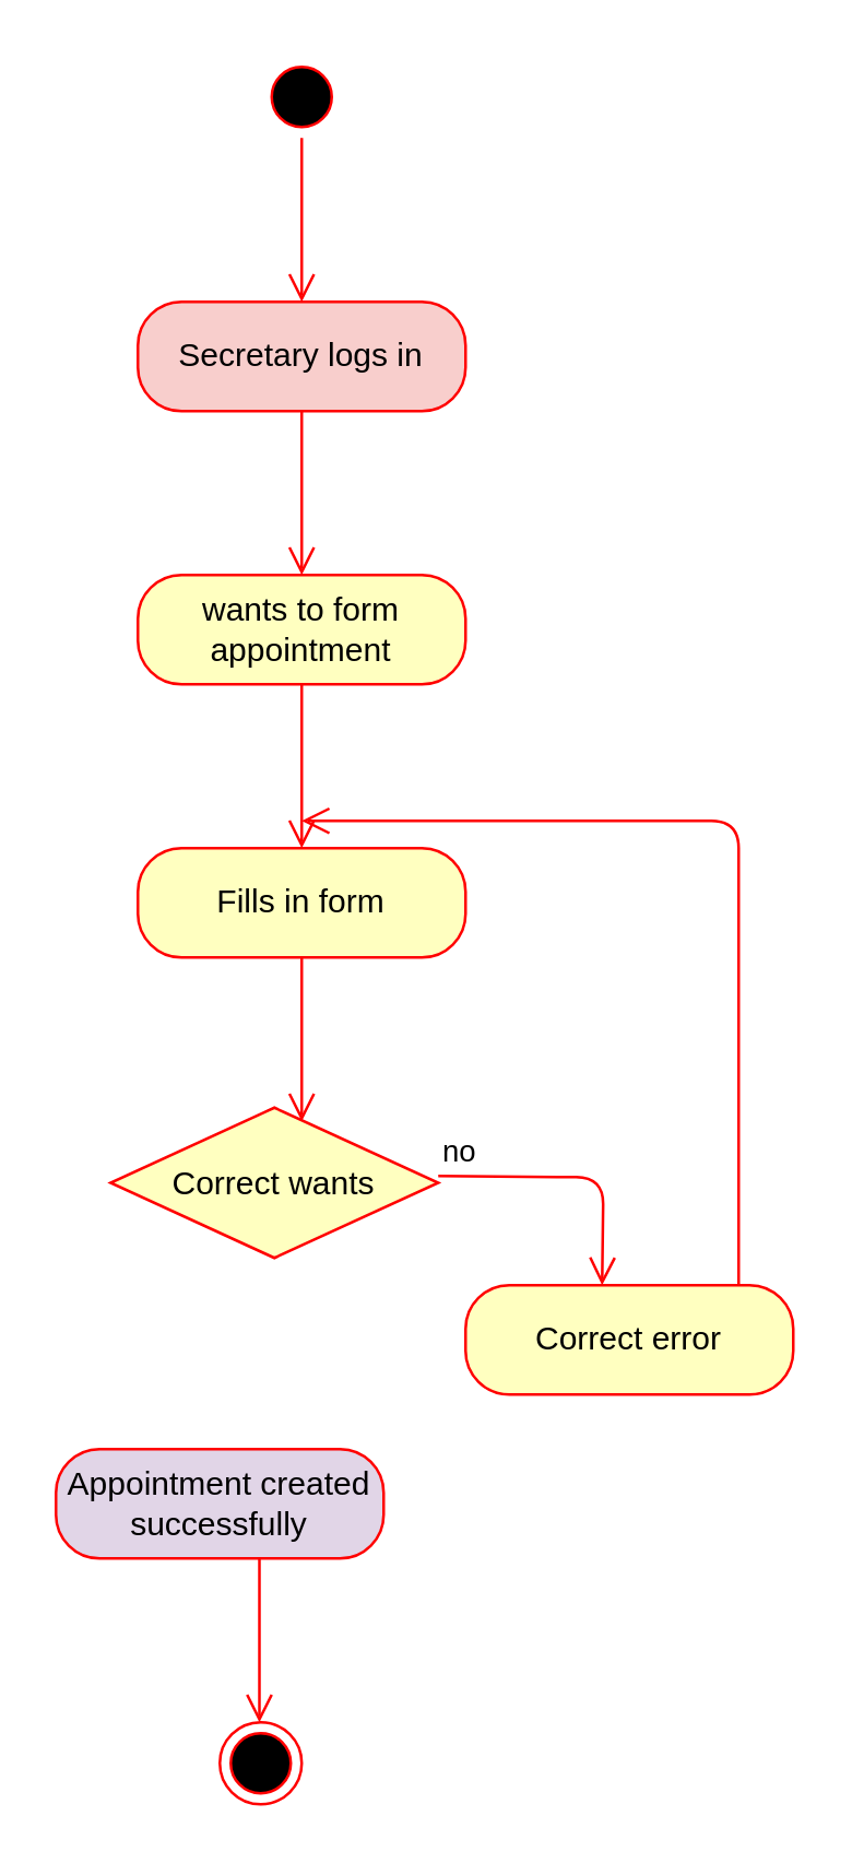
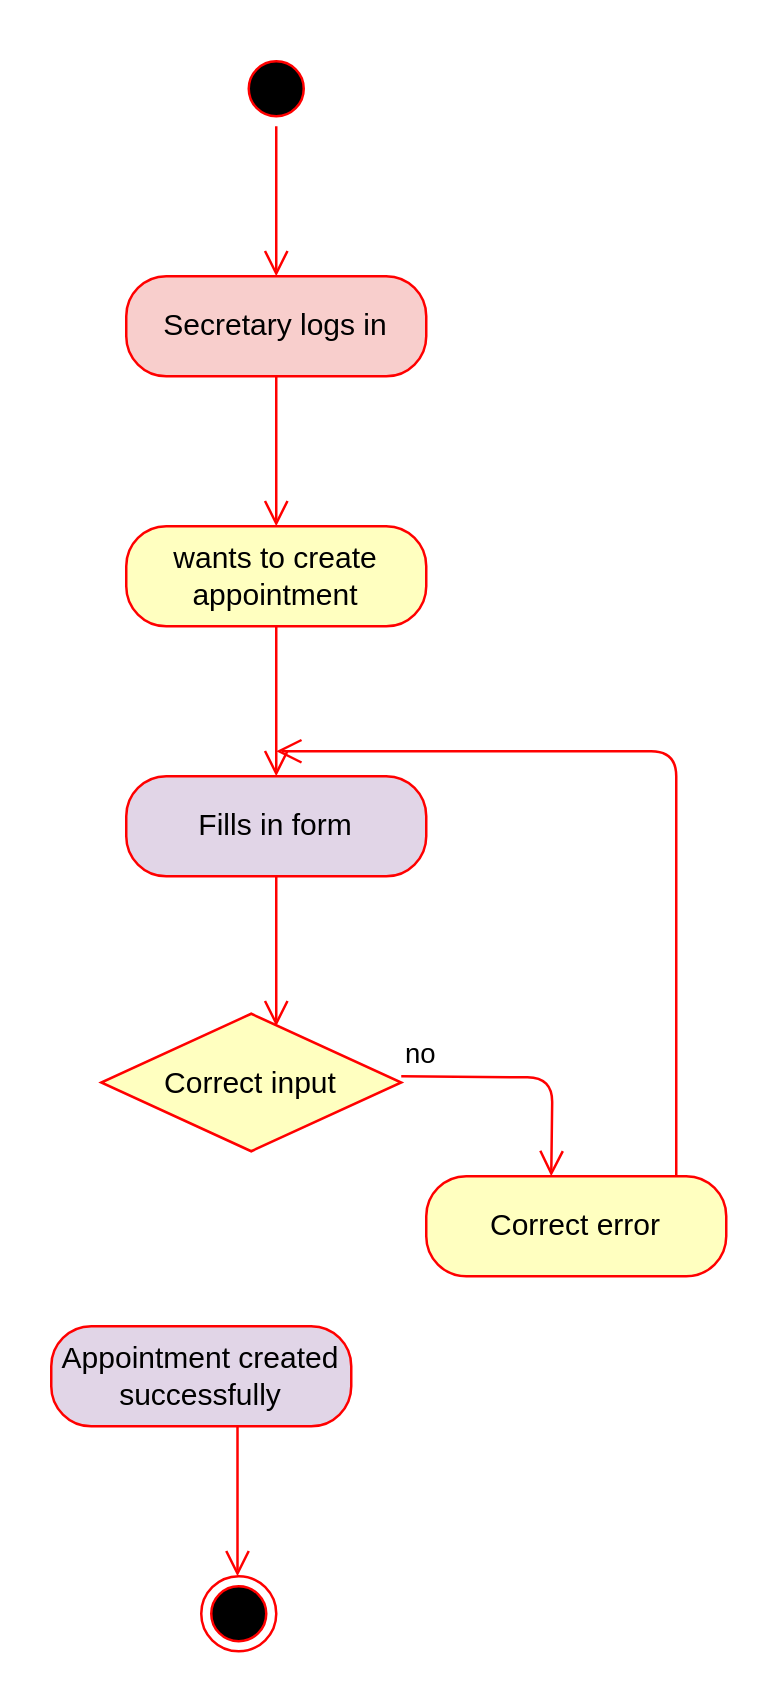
  <mxCell id="0" />
  <mxCell id="1" parent="0" />
  <mxCell id="2" value="" style="ellipse;html=1;shape=startState;fillColor=#000000;strokeColor=#ff0000;" parent="1" vertex="1"><mxGeometry x="95" y="20" width="30" height="30" as="geometry" /></mxCell>
  <mxCell id="3" value="" style="edgeStyle=orthogonalEdgeStyle;html=1;verticalAlign=bottom;endArrow=open;endSize=8;strokeColor=#ff0000;" parent="1" source="2" edge="1"><mxGeometry relative="1" as="geometry"><mxPoint x="110" y="110" as="targetPoint" /></mxGeometry></mxCell>
  <mxCell id="4" value="Secretary logs in" style="rounded=1;whiteSpace=wrap;html=1;arcSize=40;fontColor=#000000;fillColor=#f8cecc;strokeColor=#ff0000;" parent="1" vertex="1"><mxGeometry x="50" y="110" width="120" height="40" as="geometry" /></mxCell>
  <mxCell id="5" value="" style="edgeStyle=orthogonalEdgeStyle;html=1;verticalAlign=bottom;endArrow=open;endSize=8;strokeColor=#ff0000;" parent="1" source="4" edge="1"><mxGeometry relative="1" as="geometry"><mxPoint x="110" y="210" as="targetPoint" /></mxGeometry></mxCell>
- <mxCell id="6" value="wants to form appointment" style="rounded=1;whiteSpace=wrap;html=1;arcSize=40;fontColor=#000000;fillColor=#ffffc0;strokeColor=#ff0000;" parent="1" vertex="1"><mxGeometry x="50" y="210" width="120" height="40" as="geometry" /></mxCell>
+ <mxCell id="6" value="wants to create appointment" style="rounded=1;whiteSpace=wrap;html=1;arcSize=40;fontColor=#000000;fillColor=#ffffc0;strokeColor=#ff0000;" parent="1" vertex="1"><mxGeometry x="50" y="210" width="120" height="40" as="geometry" /></mxCell>
  <mxCell id="7" value="" style="edgeStyle=orthogonalEdgeStyle;html=1;verticalAlign=bottom;endArrow=open;endSize=8;strokeColor=#ff0000;" parent="1" source="6" edge="1"><mxGeometry relative="1" as="geometry"><mxPoint x="110" y="310" as="targetPoint" /></mxGeometry></mxCell>
- <mxCell id="8" value="Fills in form" style="rounded=1;whiteSpace=wrap;html=1;arcSize=40;fontColor=#000000;fillColor=#ffffc0;strokeColor=#ff0000;" parent="1" vertex="1"><mxGeometry x="50" y="310" width="120" height="40" as="geometry" /></mxCell>
+ <mxCell id="8" value="Fills in form" style="rounded=1;whiteSpace=wrap;html=1;arcSize=40;fontColor=#000000;fillColor=#e1d5e7;strokeColor=#ff0000;" parent="1" vertex="1"><mxGeometry x="50" y="310" width="120" height="40" as="geometry" /></mxCell>
  <mxCell id="9" value="" style="edgeStyle=orthogonalEdgeStyle;html=1;verticalAlign=bottom;endArrow=open;endSize=8;strokeColor=#ff0000;" parent="1" source="8" edge="1"><mxGeometry relative="1" as="geometry"><mxPoint x="110" y="410" as="targetPoint" /></mxGeometry></mxCell>
- <mxCell id="10" value="Correct wants" style="rhombus;whiteSpace=wrap;html=1;fillColor=#ffffc0;strokeColor=#ff0000;" parent="1" vertex="1"><mxGeometry x="40" y="405" width="120" height="55" as="geometry" /></mxCell>
+ <mxCell id="10" value="Correct input" style="rhombus;whiteSpace=wrap;html=1;fillColor=#ffffc0;strokeColor=#ff0000;" parent="1" vertex="1"><mxGeometry x="40" y="405" width="120" height="55" as="geometry" /></mxCell>
  <mxCell id="11" value="no" style="edgeStyle=orthogonalEdgeStyle;html=1;align=left;verticalAlign=bottom;endArrow=open;endSize=8;strokeColor=#ff0000;" parent="1" edge="1"><mxGeometry x="-1" relative="1" as="geometry"><mxPoint x="220" y="470" as="targetPoint" /><mxPoint x="160" y="430" as="sourcePoint" /></mxGeometry></mxCell>
  <mxCell id="12" value="Appointment created&lt;br&gt;successfully" style="rounded=1;whiteSpace=wrap;html=1;arcSize=40;fontColor=#000000;fillColor=#e1d5e7;strokeColor=#ff0000;" parent="1" vertex="1"><mxGeometry x="20" y="530" width="120" height="40" as="geometry" /></mxCell>
  <mxCell id="13" value="Correct error" style="rounded=1;whiteSpace=wrap;html=1;arcSize=40;fontColor=#000000;fillColor=#ffffc0;strokeColor=#ff0000;" parent="1" vertex="1"><mxGeometry x="170" y="470" width="120" height="40" as="geometry" /></mxCell>
  <mxCell id="14" value="" style="edgeStyle=orthogonalEdgeStyle;html=1;verticalAlign=bottom;endArrow=open;endSize=8;strokeColor=#ff0000;" parent="1" source="13" edge="1"><mxGeometry relative="1" as="geometry"><mxPoint x="110" y="300" as="targetPoint" /><Array as="points"><mxPoint x="270" y="300" /></Array></mxGeometry></mxCell>
  <mxCell id="15" value="" style="edgeStyle=orthogonalEdgeStyle;html=1;verticalAlign=bottom;endArrow=open;endSize=8;strokeColor=#ff0000;" parent="1" edge="1"><mxGeometry relative="1" as="geometry"><mxPoint x="94.5" y="630" as="targetPoint" /><mxPoint x="94.5" y="570" as="sourcePoint" /><Array as="points"><mxPoint x="94.5" y="580" /><mxPoint x="94.5" y="580" /></Array></mxGeometry></mxCell>
  <mxCell id="16" value="" style="ellipse;html=1;shape=endState;fillColor=#000000;strokeColor=#ff0000;" parent="1" vertex="1"><mxGeometry x="80" y="630" width="30" height="30" as="geometry" /></mxCell>
